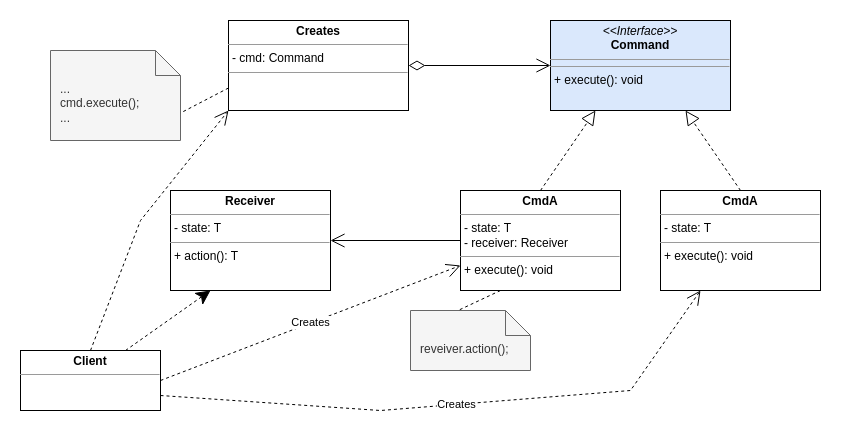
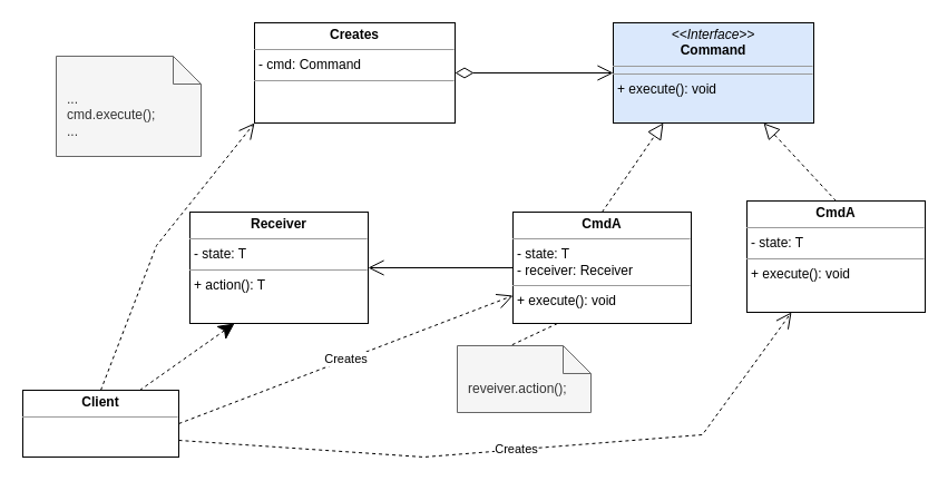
  <mxCell id="0" />
  <mxCell id="1" parent="0" />
  <mxCell id="2" value="&lt;p style=&quot;margin:0px;margin-top:4px;text-align:center;&quot;&gt;&lt;b&gt;Client&lt;/b&gt;&lt;/p&gt;&lt;hr size=&quot;1&quot;&gt;&lt;div style=&quot;height:2px;&quot;&gt;&lt;/div&gt;" style="verticalAlign=top;align=left;overflow=fill;fontSize=12;fontFamily=Helvetica;html=1;" parent="1" vertex="1"><mxGeometry x="20" y="350" width="140" height="60" as="geometry" /></mxCell>
  <mxCell id="3" value="&lt;p style=&quot;margin:0px;margin-top:4px;text-align:center;&quot;&gt;&lt;i&gt;&amp;lt;&amp;lt;Interface&amp;gt;&amp;gt;&lt;/i&gt;&lt;br&gt;&lt;b&gt;Command&lt;/b&gt;&lt;/p&gt;&lt;hr size=&quot;1&quot;&gt;&lt;hr size=&quot;1&quot;&gt;&lt;p style=&quot;margin:0px;margin-left:4px;&quot;&gt;+ execute(): void&lt;br&gt;&lt;/p&gt;" style="verticalAlign=top;align=left;overflow=fill;fontSize=12;fontFamily=Helvetica;html=1;fillColor=#dae8fc;" parent="1" vertex="1"><mxGeometry x="550" y="20" width="180" height="90" as="geometry" /></mxCell>
  <mxCell id="4" value="&lt;p style=&quot;margin:0px;margin-top:4px;text-align:center;&quot;&gt;&lt;b&gt;CmdA&lt;/b&gt;&lt;/p&gt;&lt;hr size=&quot;1&quot;&gt;&lt;p style=&quot;margin:0px;margin-left:4px;&quot;&gt;- state: T&lt;/p&gt;&lt;p style=&quot;margin:0px;margin-left:4px;&quot;&gt;- receiver: Receiver&lt;br&gt;&lt;/p&gt;&lt;hr size=&quot;1&quot;&gt;&lt;p style=&quot;margin:0px;margin-left:4px;&quot;&gt;+ execute(): void&lt;/p&gt;" style="verticalAlign=top;align=left;overflow=fill;fontSize=12;fontFamily=Helvetica;html=1;" parent="1" vertex="1"><mxGeometry x="460" y="190" width="160" height="100" as="geometry" /></mxCell>
- <mxCell id="5" value="&lt;p style=&quot;margin:0px;margin-top:4px;text-align:center;&quot;&gt;&lt;b&gt;CmdA&lt;/b&gt;&lt;/p&gt;&lt;hr size=&quot;1&quot;&gt;&lt;p style=&quot;margin:0px;margin-left:4px;&quot;&gt;- state: T&lt;/p&gt;&lt;hr size=&quot;1&quot;&gt;&lt;p style=&quot;margin:0px;margin-left:4px;&quot;&gt;+ execute(): void&lt;/p&gt;" style="verticalAlign=top;align=left;overflow=fill;fontSize=12;fontFamily=Helvetica;html=1;" parent="1" vertex="1"><mxGeometry x="660" y="190" width="160" height="100" as="geometry" /></mxCell>
+ <mxCell id="5" value="&lt;p style=&quot;margin:0px;margin-top:4px;text-align:center;&quot;&gt;&lt;b&gt;CmdA&lt;/b&gt;&lt;/p&gt;&lt;hr size=&quot;1&quot;&gt;&lt;p style=&quot;margin:0px;margin-left:4px;&quot;&gt;- state: T&lt;/p&gt;&lt;hr size=&quot;1&quot;&gt;&lt;p style=&quot;margin:0px;margin-left:4px;&quot;&gt;+ execute(): void&lt;/p&gt;" style="verticalAlign=top;align=left;overflow=fill;fontSize=12;fontFamily=Helvetica;html=1;" parent="1" vertex="1"><mxGeometry x="670" y="180" width="160" height="100" as="geometry" /></mxCell>
  <mxCell id="6" value="" style="endArrow=block;dashed=1;endFill=0;endSize=12;html=1;rounded=0;entryX=0.25;entryY=1;entryDx=0;entryDy=0;exitX=0.5;exitY=0;exitDx=0;exitDy=0;" parent="1" source="4" target="3" edge="1"><mxGeometry width="160" relative="1" as="geometry"><mxPoint x="450" y="460" as="sourcePoint" /><mxPoint x="610" y="460" as="targetPoint" /></mxGeometry></mxCell>
  <mxCell id="7" value="" style="endArrow=block;dashed=1;endFill=0;endSize=12;html=1;rounded=0;entryX=0.75;entryY=1;entryDx=0;entryDy=0;exitX=0.5;exitY=0;exitDx=0;exitDy=0;" parent="1" source="5" target="3" edge="1"><mxGeometry width="160" relative="1" as="geometry"><mxPoint x="680" y="350" as="sourcePoint" /><mxPoint x="840" y="350" as="targetPoint" /></mxGeometry></mxCell>
  <mxCell id="8" value="&lt;p style=&quot;margin:0px;margin-top:4px;text-align:center;&quot;&gt;&lt;b&gt;Receiver&lt;/b&gt;&lt;/p&gt;&lt;hr size=&quot;1&quot;&gt;&lt;p style=&quot;margin:0px;margin-left:4px;&quot;&gt;- state: T&lt;/p&gt;&lt;hr size=&quot;1&quot;&gt;&lt;p style=&quot;margin:0px;margin-left:4px;&quot;&gt;+ action(): T&lt;/p&gt;" style="verticalAlign=top;align=left;overflow=fill;fontSize=12;fontFamily=Helvetica;html=1;" parent="1" vertex="1"><mxGeometry x="170" y="190" width="160" height="100" as="geometry" /></mxCell>
  <mxCell id="9" value="" style="endArrow=open;html=1;endSize=12;startArrow=diamondThin;startSize=14;startFill=0;edgeStyle=orthogonalEdgeStyle;align=left;verticalAlign=bottom;rounded=0;entryX=0;entryY=0.5;entryDx=0;entryDy=0;exitX=1;exitY=0.5;exitDx=0;exitDy=0;" parent="1" source="18" target="3" edge="1"><mxGeometry x="-1" y="3" relative="1" as="geometry"><mxPoint x="390" y="42.5" as="sourcePoint" /><mxPoint x="490" y="54.5" as="targetPoint" /></mxGeometry></mxCell>
  <mxCell id="10" value="Creates" style="endArrow=open;endSize=12;dashed=1;html=1;rounded=0;exitX=1;exitY=0.5;exitDx=0;exitDy=0;entryX=0;entryY=0.75;entryDx=0;entryDy=0;" parent="1" source="2" target="4" edge="1"><mxGeometry width="160" relative="1" as="geometry"><mxPoint x="164" y="419.5" as="sourcePoint" /><mxPoint x="324" y="419.5" as="targetPoint" /></mxGeometry></mxCell>
  <mxCell id="11" value="Creates" style="endArrow=open;endSize=12;dashed=1;html=1;rounded=0;exitX=1;exitY=0.75;exitDx=0;exitDy=0;entryX=0.25;entryY=1;entryDx=0;entryDy=0;" parent="1" source="2" target="5" edge="1"><mxGeometry width="160" relative="1" as="geometry"><mxPoint x="30" y="430" as="sourcePoint" /><mxPoint x="470" y="267.5" as="targetPoint" /><Array as="points"><mxPoint x="380" y="410" /><mxPoint x="630" y="390" /></Array></mxGeometry></mxCell>
  <mxCell id="12" value="" style="endArrow=classic;endSize=12;dashed=1;html=1;rounded=0;exitX=0.75;exitY=0;exitDx=0;exitDy=0;entryX=0.25;entryY=1;entryDx=0;entryDy=0;" parent="1" source="2" target="8" edge="1"><mxGeometry width="160" relative="1" as="geometry"><mxPoint x="30" y="430" as="sourcePoint" /><mxPoint x="470" y="267.5" as="targetPoint" /></mxGeometry></mxCell>
  <mxCell id="13" value="" style="endArrow=open;endFill=1;endSize=12;html=1;rounded=0;exitX=0;exitY=0.5;exitDx=0;exitDy=0;entryX=1;entryY=0.5;entryDx=0;entryDy=0;" parent="1" source="4" target="8" edge="1"><mxGeometry width="160" relative="1" as="geometry"><mxPoint x="380" y="490" as="sourcePoint" /><mxPoint x="280" y="220" as="targetPoint" /></mxGeometry></mxCell>
  <mxCell id="14" value="reveiver.action();" style="shape=note2;boundedLbl=1;whiteSpace=wrap;html=1;size=25;verticalAlign=top;align=left;spacingLeft=8;fillColor=#f5f5f5;fontColor=#333333;strokeColor=#666666;" parent="1" vertex="1"><mxGeometry x="410" y="310" width="120" height="60" as="geometry" /></mxCell>
  <mxCell id="15" value="&lt;div&gt;...&lt;br&gt;&lt;/div&gt;&lt;div&gt;cmd.execute();&lt;/div&gt;&lt;div&gt;...&lt;br&gt;&lt;/div&gt;" style="shape=note2;boundedLbl=1;whiteSpace=wrap;html=1;size=25;verticalAlign=top;align=left;spacingLeft=8;fillColor=#f5f5f5;fontColor=#333333;strokeColor=#666666;" parent="1" vertex="1"><mxGeometry x="50" y="50" width="130" height="90" as="geometry" /></mxCell>
  <mxCell id="16" value="" style="endArrow=none;dashed=1;endFill=0;endSize=12;html=1;rounded=0;exitX=0.25;exitY=1;exitDx=0;exitDy=0;entryX=0;entryY=0;entryDx=47.5;entryDy=0;entryPerimeter=0;" parent="1" source="4" target="14" edge="1"><mxGeometry width="160" relative="1" as="geometry"><mxPoint x="330" y="337" as="sourcePoint" /><mxPoint x="490" y="337" as="targetPoint" /></mxGeometry></mxCell>
- <mxCell id="17" value="" style="endArrow=none;dashed=1;endFill=0;endSize=12;html=1;rounded=0;entryX=0;entryY=0;entryDx=130;entryDy=62.5;entryPerimeter=0;exitX=0;exitY=0.75;exitDx=0;exitDy=0;" parent="1" source="18" target="15" edge="1"><mxGeometry width="160" relative="1" as="geometry"><mxPoint x="210" y="70" as="sourcePoint" /><mxPoint x="477.5" y="320" as="targetPoint" /></mxGeometry></mxCell>
  <mxCell id="18" value="&lt;p style=&quot;margin:0px;margin-top:4px;text-align:center;&quot;&gt;&lt;b&gt;Creates&lt;/b&gt;&lt;/p&gt;&lt;hr size=&quot;1&quot;&gt;&lt;p style=&quot;margin:0px;margin-left:4px;&quot;&gt;- cmd: Command&lt;br&gt;&lt;/p&gt;&lt;hr size=&quot;1&quot;&gt;&lt;p style=&quot;margin:0px;margin-left:4px;&quot;&gt;&lt;br&gt;&lt;/p&gt;" style="verticalAlign=top;align=left;overflow=fill;fontSize=12;fontFamily=Helvetica;html=1;" parent="1" vertex="1"><mxGeometry x="228" y="20" width="180" height="90" as="geometry" /></mxCell>
  <mxCell id="19" value="" style="endArrow=open;endSize=12;dashed=1;html=1;rounded=0;exitX=0.5;exitY=0;exitDx=0;exitDy=0;entryX=0;entryY=1;entryDx=0;entryDy=0;" edge="1" parent="1" source="2" target="18"><mxGeometry width="160" relative="1" as="geometry"><mxPoint x="72.5" y="280" as="sourcePoint" /><mxPoint x="157.5" y="220" as="targetPoint" /><Array as="points"><mxPoint x="140" y="220" /></Array></mxGeometry></mxCell>
